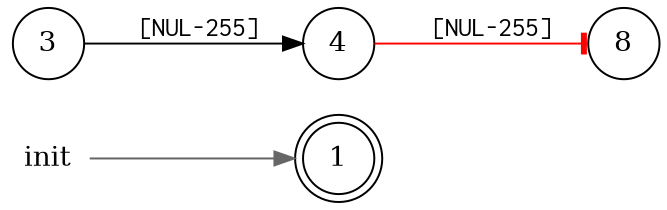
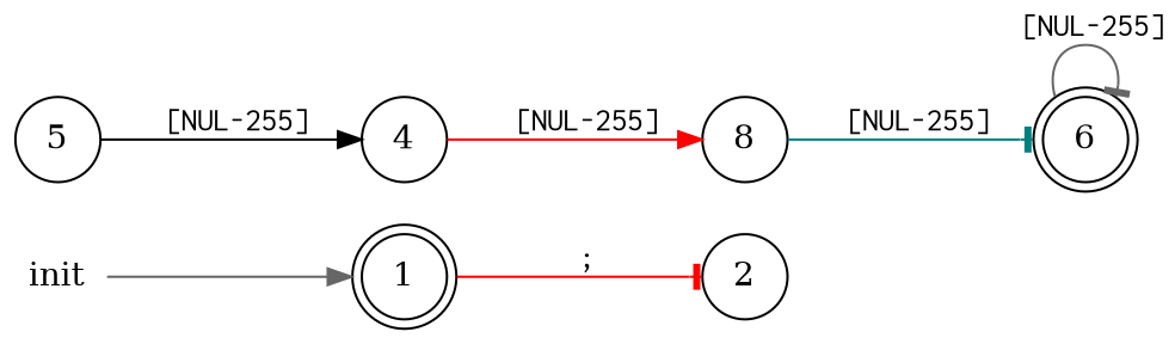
  digraph {
    rankdir=LR
    node [shape=circle]
    edge [arrowhead=tee color=red fontname=Courier]
    n1 [height=.5 label=1 shape=doublecircle width=.5]
-   3 [height=.5 width=.5]
+   2 [height=.5 width=.5]
+   6 [height=.5 shape=doublecircle width=.5]
+   3 [height=.5 width=.5 label=5]
    4 [height=.5 width=.5]
    n6 [height=.5 label=8 width=.5]
    init [height=.5 shape=plaintext width=.5]
+   n1 -> 2 [label=" ;"]
+   6 -> 6 [color=gray40 label=" [NUL-255]"]
    3 -> 4 [arrowhead=normal color=black label=" [NUL-255]"]
-   4 -> n6 [label=" [NUL-255]"]
+   4 -> n6 [arrowhead=normal label=" [NUL-255]"]
+   n6 -> 6 [color=teal label=" [NUL-255]"]
    init -> n1 [arrowhead=normal color=gray40]
  }
